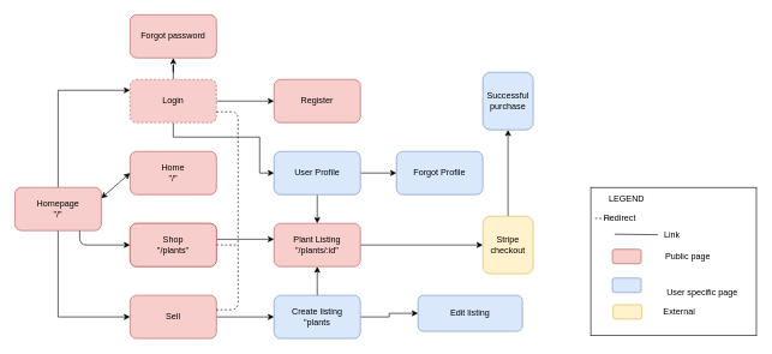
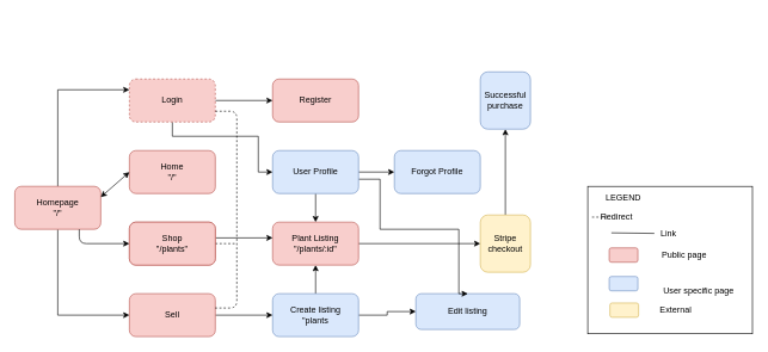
  <mxCell id="0" />
  <mxCell id="1" parent="0" />
  <mxCell id="2" value="" style="edgeStyle=orthogonalEdgeStyle;rounded=0;orthogonalLoop=1;jettySize=auto;html=1;entryX=0;entryY=0.5;entryDx=0;entryDy=0;" parent="1" source="4" target="14" edge="1"><mxGeometry relative="1" as="geometry"><mxPoint x="80" y="400" as="targetPoint" /><Array as="points"><mxPoint x="80" y="440" /></Array></mxGeometry></mxCell>
  <mxCell id="3" value="" style="edgeStyle=orthogonalEdgeStyle;rounded=0;orthogonalLoop=1;jettySize=auto;html=1;entryX=0;entryY=0.25;entryDx=0;entryDy=0;" parent="1" source="4" target="10" edge="1"><mxGeometry relative="1" as="geometry"><mxPoint x="80" y="180" as="targetPoint" /><Array as="points"><mxPoint x="80" y="125" /></Array></mxGeometry></mxCell>
  <mxCell id="4" value="Homepage&lt;br&gt;&quot;/&quot;" style="rounded=1;whiteSpace=wrap;html=1;fillColor=#f8cecc;strokeColor=#b85450;" parent="1" vertex="1"><mxGeometry x="20" y="260" width="120" height="60" as="geometry" /></mxCell>
  <mxCell id="5" value="Shop" style="rounded=1;whiteSpace=wrap;html=1;fillColor=#f8cecc;strokeColor=#b85450;" parent="1" vertex="1"><mxGeometry x="180" y="310" width="120" height="60" as="geometry" /></mxCell>
  <mxCell id="6" value="Home&lt;br&gt;&quot;/&quot;" style="rounded=1;whiteSpace=wrap;html=1;fillColor=#f8cecc;strokeColor=#b85450;" parent="1" vertex="1"><mxGeometry x="180" y="210" width="120" height="60" as="geometry" /></mxCell>
  <mxCell id="7" value="" style="edgeStyle=orthogonalEdgeStyle;rounded=0;orthogonalLoop=1;jettySize=auto;html=1;" parent="1" source="10" target="12" edge="1"><mxGeometry relative="1" as="geometry" /></mxCell>
  <mxCell id="8" value="" style="edgeStyle=orthogonalEdgeStyle;rounded=0;orthogonalLoop=1;jettySize=auto;html=1;entryX=0;entryY=0.5;entryDx=0;entryDy=0;" parent="1" source="10" target="24" edge="1"><mxGeometry relative="1" as="geometry"><Array as="points"><mxPoint x="240" y="190" /><mxPoint x="360" y="190" /><mxPoint x="360" y="240" /></Array></mxGeometry></mxCell>
- <mxCell id="9" value="" style="edgeStyle=orthogonalEdgeStyle;rounded=0;orthogonalLoop=1;jettySize=auto;html=1;" parent="1" source="10" target="11" edge="1"><mxGeometry relative="1" as="geometry" /></mxCell>
  <mxCell id="10" value="Login" style="rounded=1;whiteSpace=wrap;html=1;fillColor=#f8cecc;strokeColor=#b85450;dashed=1;" parent="1" vertex="1"><mxGeometry x="180" y="110" width="120" height="60" as="geometry" /></mxCell>
- <mxCell id="11" value="Forgot password" style="rounded=1;whiteSpace=wrap;html=1;fillColor=#f8cecc;strokeColor=#b85450;" parent="1" vertex="1"><mxGeometry x="180" y="20" width="120" height="60" as="geometry" /></mxCell>
  <mxCell id="12" value="Register" style="rounded=1;whiteSpace=wrap;html=1;fillColor=#f8cecc;strokeColor=#b85450;" parent="1" vertex="1"><mxGeometry x="380" y="110" width="120" height="60" as="geometry" /></mxCell>
  <mxCell id="13" value="" style="edgeStyle=orthogonalEdgeStyle;rounded=0;orthogonalLoop=1;jettySize=auto;html=1;" parent="1" source="14" target="17" edge="1"><mxGeometry relative="1" as="geometry" /></mxCell>
  <mxCell id="14" value="Sell" style="rounded=1;whiteSpace=wrap;html=1;fillColor=#f8cecc;strokeColor=#b85450;" parent="1" vertex="1"><mxGeometry x="180" y="410" width="120" height="60" as="geometry" /></mxCell>
  <mxCell id="15" value="" style="edgeStyle=orthogonalEdgeStyle;rounded=0;orthogonalLoop=1;jettySize=auto;html=1;" parent="1" source="17" target="18" edge="1"><mxGeometry relative="1" as="geometry" /></mxCell>
  <mxCell id="16" value="" style="edgeStyle=orthogonalEdgeStyle;rounded=0;orthogonalLoop=1;jettySize=auto;html=1;" parent="1" source="17" target="29" edge="1"><mxGeometry relative="1" as="geometry" /></mxCell>
  <mxCell id="17" value="Create listing&lt;br&gt;&quot;plants" style="rounded=1;whiteSpace=wrap;html=1;fillColor=#dae8fc;strokeColor=#6c8ebf;" parent="1" vertex="1"><mxGeometry x="380" y="410" width="120" height="60" as="geometry" /></mxCell>
  <mxCell id="18" value="Edit listing" style="rounded=1;whiteSpace=wrap;html=1;fillColor=#dae8fc;strokeColor=#6c8ebf;" parent="1" vertex="1"><mxGeometry x="580" y="410" width="145" height="50" as="geometry" /></mxCell>
  <mxCell id="19" value="" style="endArrow=classic;startArrow=classic;html=1;entryX=0;entryY=0.5;entryDx=0;entryDy=0;exitX=1;exitY=0.25;exitDx=0;exitDy=0;" parent="1" source="4" target="6" edge="1"><mxGeometry width="50" height="50" relative="1" as="geometry"><mxPoint x="20" y="540" as="sourcePoint" /><mxPoint x="70" y="490" as="targetPoint" /></mxGeometry></mxCell>
  <mxCell id="20" value="" style="endArrow=classic;html=1;entryX=0;entryY=0.5;entryDx=0;entryDy=0;exitX=0.75;exitY=1;exitDx=0;exitDy=0;" parent="1" source="4" target="5" edge="1"><mxGeometry width="50" height="50" relative="1" as="geometry"><mxPoint x="120" y="340" as="sourcePoint" /><mxPoint x="70" y="490" as="targetPoint" /><Array as="points"><mxPoint x="110" y="340" /></Array></mxGeometry></mxCell>
  <mxCell id="21" value="" style="edgeStyle=orthogonalEdgeStyle;rounded=0;orthogonalLoop=1;jettySize=auto;html=1;" parent="1" source="24" target="25" edge="1"><mxGeometry relative="1" as="geometry" /></mxCell>
+ <mxCell id="22" value="" style="edgeStyle=orthogonalEdgeStyle;rounded=0;orthogonalLoop=1;jettySize=auto;html=1;entryX=0.5;entryY=0;entryDx=0;entryDy=0;" parent="1" source="24" target="18" edge="1"><mxGeometry relative="1" as="geometry"><mxPoint x="460" y="360" as="targetPoint" /><Array as="points"><mxPoint x="530" y="250" /><mxPoint x="530" y="320" /><mxPoint x="640" y="320" /></Array></mxGeometry></mxCell>
  <mxCell id="23" value="" style="edgeStyle=orthogonalEdgeStyle;rounded=0;orthogonalLoop=1;jettySize=auto;html=1;" parent="1" source="24" target="29" edge="1"><mxGeometry relative="1" as="geometry" /></mxCell>
  <mxCell id="24" value="User Profile" style="rounded=1;whiteSpace=wrap;html=1;fillColor=#dae8fc;strokeColor=#6c8ebf;" parent="1" vertex="1"><mxGeometry x="380" y="210" width="120" height="60" as="geometry" /></mxCell>
  <mxCell id="25" value="Forgot Profile" style="rounded=1;whiteSpace=wrap;html=1;fillColor=#dae8fc;strokeColor=#6c8ebf;" parent="1" vertex="1"><mxGeometry x="550" y="210" width="120" height="60" as="geometry" /></mxCell>
  <mxCell id="26" value="" style="endArrow=none;dashed=1;html=1;exitX=1;exitY=0.75;exitDx=0;exitDy=0;" parent="1" source="10" edge="1"><mxGeometry width="50" height="50" relative="1" as="geometry"><mxPoint x="330" y="170" as="sourcePoint" /><mxPoint x="298" y="430" as="targetPoint" /><Array as="points"><mxPoint x="330" y="155" /><mxPoint x="330" y="430" /></Array></mxGeometry></mxCell>
  <mxCell id="27" value="" style="endArrow=none;dashed=1;html=1;exitX=1;exitY=0.5;exitDx=0;exitDy=0;" parent="1" source="5" edge="1"><mxGeometry width="50" height="50" relative="1" as="geometry"><mxPoint x="290" y="360" as="sourcePoint" /><mxPoint x="330" y="340" as="targetPoint" /></mxGeometry></mxCell>
  <mxCell id="28" value="" style="edgeStyle=orthogonalEdgeStyle;rounded=0;orthogonalLoop=1;jettySize=auto;html=1;" parent="1" source="29" target="31" edge="1"><mxGeometry relative="1" as="geometry" /></mxCell>
  <mxCell id="29" value="Plant Listing&lt;br&gt;&quot;/plants/:id&quot;" style="rounded=1;whiteSpace=wrap;html=1;fillColor=#f8cecc;strokeColor=#b85450;" parent="1" vertex="1"><mxGeometry x="380" y="310" width="120" height="60" as="geometry" /></mxCell>
  <mxCell id="30" value="" style="edgeStyle=orthogonalEdgeStyle;rounded=0;orthogonalLoop=1;jettySize=auto;html=1;" parent="1" source="31" target="32" edge="1"><mxGeometry relative="1" as="geometry" /></mxCell>
  <mxCell id="31" value="Stripe checkout" style="rounded=1;whiteSpace=wrap;html=1;fillColor=#fff2cc;strokeColor=#d6b656;" parent="1" vertex="1"><mxGeometry x="670" y="300" width="70" height="80" as="geometry" /></mxCell>
  <mxCell id="32" value="Successful purchase" style="rounded=1;whiteSpace=wrap;html=1;fillColor=#dae8fc;strokeColor=#6c8ebf;" parent="1" vertex="1"><mxGeometry x="670" y="100" width="70" height="80" as="geometry" /></mxCell>
  <mxCell id="33" value="Shop&lt;br&gt;&quot;/plants&quot;" style="rounded=1;whiteSpace=wrap;html=1;fillColor=#f8cecc;strokeColor=#b85450;" parent="1" vertex="1"><mxGeometry x="180" y="310" width="120" height="60" as="geometry" /></mxCell>
  <mxCell id="34" value="" style="endArrow=classic;html=1;exitX=1.008;exitY=0.367;exitDx=0;exitDy=0;exitPerimeter=0;" parent="1" source="33" edge="1"><mxGeometry width="50" height="50" relative="1" as="geometry"><mxPoint x="330" y="370" as="sourcePoint" /><mxPoint x="380" y="332" as="targetPoint" /></mxGeometry></mxCell>
  <mxCell id="35" value="" style="group" parent="1" vertex="1" connectable="0"><mxGeometry x="820" y="260" width="230" height="206" as="geometry" /></mxCell>
  <mxCell id="36" value="" style="rounded=0;whiteSpace=wrap;html=1;" parent="35" vertex="1"><mxGeometry width="230" height="206" as="geometry" /></mxCell>
  <mxCell id="37" value="LEGEND" style="text;html=1;strokeColor=none;fillColor=none;align=center;verticalAlign=middle;whiteSpace=wrap;rounded=0;" parent="35" vertex="1"><mxGeometry x="30" y="6" width="40" height="20" as="geometry" /></mxCell>
  <mxCell id="38" value="" style="endArrow=none;dashed=1;html=1;" parent="35" target="39" edge="1"><mxGeometry width="50" height="50" relative="1" as="geometry"><mxPoint x="27" y="43" as="sourcePoint" /><mxPoint x="77" y="43" as="targetPoint" /></mxGeometry></mxCell>
  <mxCell id="39" value="Redirect" style="text;html=1;strokeColor=none;fillColor=none;align=center;verticalAlign=middle;whiteSpace=wrap;rounded=0;" parent="35" vertex="1"><mxGeometry x="5" y="33" width="71" height="20" as="geometry" /></mxCell>
  <mxCell id="40" value="" style="endArrow=none;html=1;" parent="35" target="41" edge="1"><mxGeometry width="50" height="50" relative="1" as="geometry"><mxPoint x="33" y="65" as="sourcePoint" /><mxPoint x="93" y="65" as="targetPoint" /></mxGeometry></mxCell>
  <mxCell id="41" value="Link" style="text;html=1;strokeColor=none;fillColor=none;align=center;verticalAlign=middle;whiteSpace=wrap;rounded=0;" parent="35" vertex="1"><mxGeometry x="93" y="56.0" width="40" height="20" as="geometry" /></mxCell>
  <mxCell id="42" value="" style="rounded=1;whiteSpace=wrap;html=1;fillColor=#f8cecc;strokeColor=#b85450;" parent="35" vertex="1"><mxGeometry x="30" y="86" width="40" height="20" as="geometry" /></mxCell>
  <mxCell id="43" value="Public page" style="text;html=1;strokeColor=none;fillColor=none;align=center;verticalAlign=middle;whiteSpace=wrap;rounded=0;" parent="35" vertex="1"><mxGeometry x="100" y="86" width="70" height="20" as="geometry" /></mxCell>
  <mxCell id="44" value="User specific page" style="text;html=1;strokeColor=none;fillColor=none;align=center;verticalAlign=middle;whiteSpace=wrap;rounded=0;" parent="35" vertex="1"><mxGeometry x="95" y="136" width="120" height="20" as="geometry" /></mxCell>
  <mxCell id="45" value="" style="rounded=1;whiteSpace=wrap;html=1;fillColor=#dae8fc;strokeColor=#6c8ebf;" parent="35" vertex="1"><mxGeometry x="30" y="126" width="40" height="20" as="geometry" /></mxCell>
  <mxCell id="46" value="External" style="text;html=1;strokeColor=none;fillColor=none;align=center;verticalAlign=middle;whiteSpace=wrap;rounded=0;" parent="35" vertex="1"><mxGeometry x="63" y="163" width="120" height="20" as="geometry" /></mxCell>
  <mxCell id="47" value="" style="rounded=1;whiteSpace=wrap;html=1;fillColor=#fff2cc;strokeColor=#d6b656;" parent="35" vertex="1"><mxGeometry x="31" y="163" width="40" height="20" as="geometry" /></mxCell>
